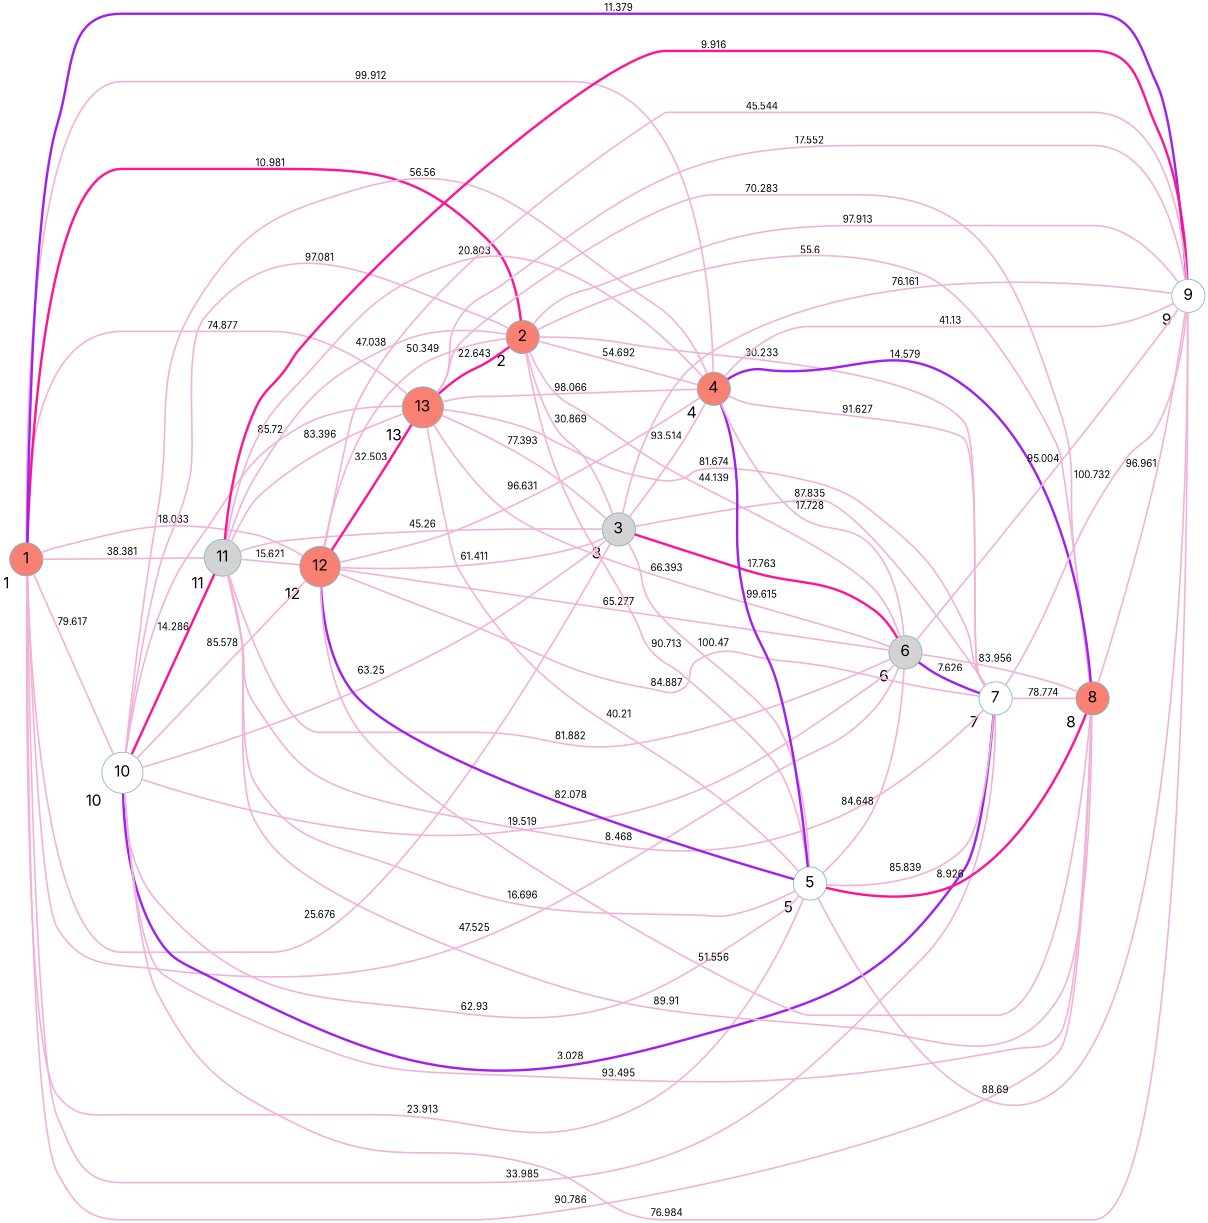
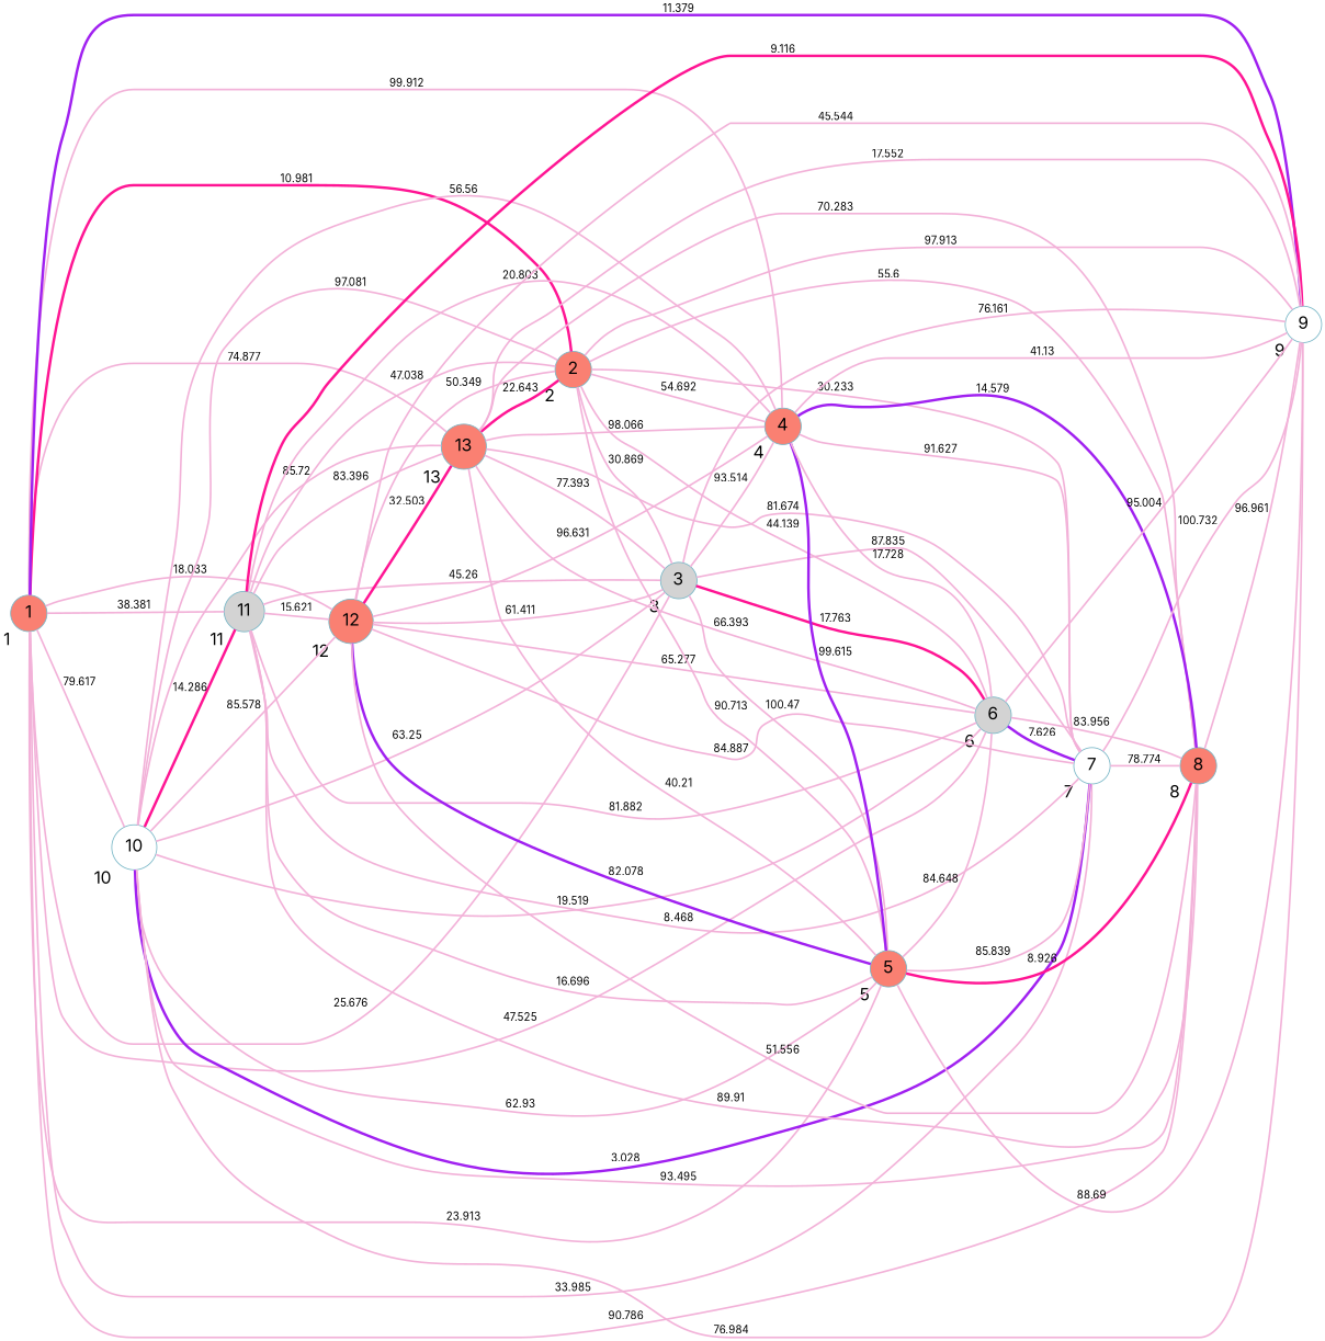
  digraph {
    fontname=Inter
    rankdir=LR
    node [color="#76b5c5" fillcolor=salmon fontname=Inter fontsize=19 shape=circle style=filled]
    edge [color="#f2b1d8" dir=none fontname=Inter fontsize=12 penwidth=2]
    1 [height=0.25 xlabel=1]
    10 [fillcolor=white height=0.25 xlabel=10]
    11 [fillcolor=lightgrey height=0.25 xlabel=11]
    12 [height=0.25 xlabel=12]
    13 [height=0.25 xlabel=13]
    2 [height=0.25 xlabel=2]
    3 [fillcolor=lightgrey height=0.25 xlabel=3]
    4 [height=0.25 xlabel=4]
-   5 [fillcolor=white height=0.25 xlabel=5]
+   5 [height=0.25 xlabel=5]
    6 [fillcolor=lightgrey height=0.25 xlabel=6]
    7 [fillcolor=white height=0.25 xlabel=7]
    8 [height=0.25 xlabel=8]
    9 [fillcolor=white height=0.25 xlabel=9]
    1 -> 10 [label=79.617]
    1 -> 11 [label=38.381]
    1 -> 12 [label=18.033]
    1 -> 13 [label=74.877]
    1 -> 2 [color=deeppink label=10.981 penwidth=3]
    1 -> 3 [label=25.676]
    1 -> 4 [label=99.912]
    1 -> 5 [label=23.913]
    1 -> 6 [label=47.525]
    1 -> 7 [label=33.985]
    1 -> 8 [label=90.786]
    1 -> 9 [color=purple label=11.379 penwidth=3]
    10 -> 11 [color=deeppink label=14.286 penwidth=3]
    10 -> 12 [label=85.578]
    10 -> 13 [label=85.72]
    10 -> 2 [label=97.081]
    10 -> 3 [label=63.25]
    10 -> 4 [label=56.56]
    10 -> 5 [label=62.93]
    10 -> 6 [label=19.519]
    10 -> 7 [color=purple label=3.028 penwidth=3]
    10 -> 8 [label=93.495]
    10 -> 9 [label=76.984]
    11 -> 12 [label=15.621]
    11 -> 13 [label=83.396]
    11 -> 2 [label=47.038]
    11 -> 3 [label=45.26]
    11 -> 4 [label=20.803]
    11 -> 5 [label=16.696]
    11 -> 6 [label=81.882]
    11 -> 7 [label=8.468]
    11 -> 8 [label=89.91]
-   11 -> 9 [color=deeppink label=9.916 penwidth=3]
+   11 -> 9 [color=deeppink label=9.116 penwidth=3]
    12 -> 13 [color=deeppink label=32.503 penwidth=3]
    12 -> 2 [label=50.349]
    12 -> 3 [label=61.411]
    12 -> 4 [label=96.631]
    12 -> 5 [color=purple label=82.078 penwidth=3]
    12 -> 6 [label=65.277]
    12 -> 7 [label=84.887]
    12 -> 8 [label=51.556]
    12 -> 9 [label=45.544]
    13 -> 2 [color=deeppink label=22.643 penwidth=3]
    13 -> 3 [label=77.393]
    13 -> 4 [label=98.066]
    13 -> 5 [label=40.21]
    13 -> 6 [label=66.393]
    13 -> 7 [label=81.674]
    13 -> 8 [label=70.283]
    13 -> 9 [label=17.552]
    2 -> 3 [label=30.869]
    2 -> 4 [label=54.692]
    2 -> 5 [label=90.713]
    2 -> 6 [label=44.139]
    2 -> 7 [label=30.233]
    2 -> 8 [label=55.6]
    2 -> 9 [label=97.913]
    3 -> 4 [label=93.514]
    3 -> 5 [label=100.47]
    3 -> 6 [color=deeppink label=17.763 penwidth=3]
    3 -> 7 [label=87.835]
    3 -> 9 [label=76.161]
    4 -> 5 [color=purple label=99.615 penwidth=3]
    4 -> 6 [label=17.728]
    4 -> 7 [label=91.627]
    4 -> 8 [color=purple label=14.579 penwidth=3]
    4 -> 9 [label=41.13]
    5 -> 6 [label=84.648]
    5 -> 7 [label=85.839]
    5 -> 8 [color=deeppink label=8.926 penwidth=3]
    5 -> 9 [label=88.69]
    6 -> 7 [color=purple label=7.626 penwidth=3]
    6 -> 8 [label=83.956]
    6 -> 9 [label=95.004]
    7 -> 8 [label=78.774]
    7 -> 9 [label=100.732]
    8 -> 9 [label=96.961]
  }
